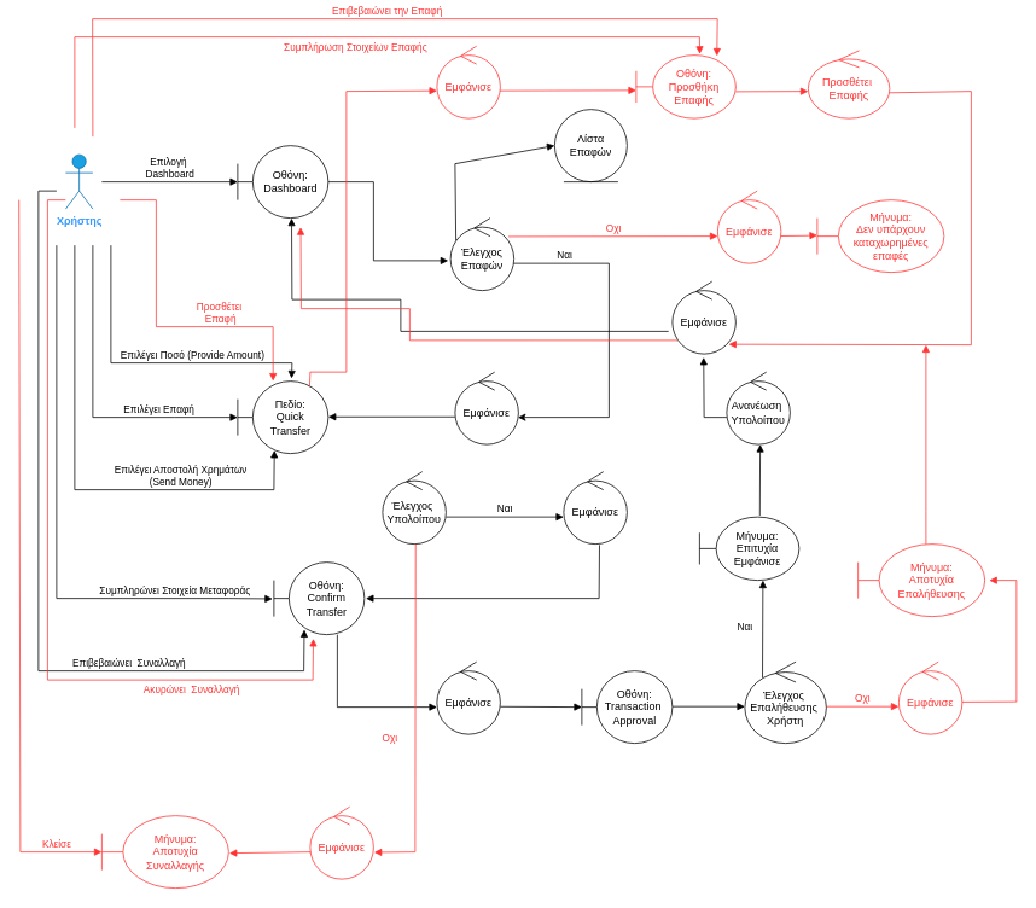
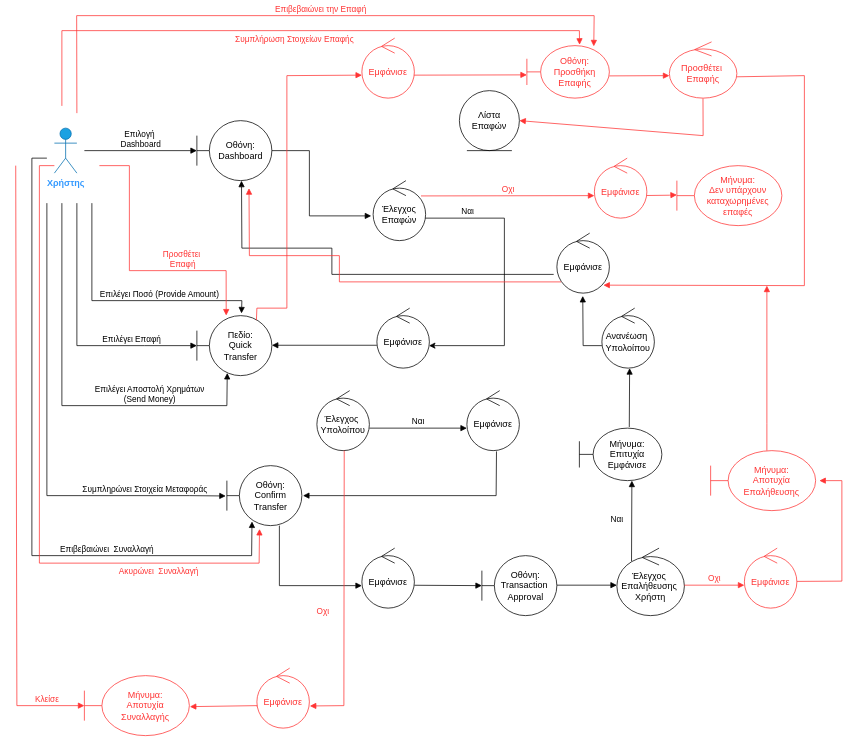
  <mxCell id="0" />
  <mxCell id="1" parent="0" />
  <mxCell id="2" value="&lt;b&gt;&lt;font color=&quot;#3399ff&quot;&gt;Χρήστης&lt;/font&gt;&lt;/b&gt;" style="shape=umlActor;verticalLabelPosition=bottom;verticalAlign=top;html=1;fillColor=#1ba1e2;strokeColor=#006EAF;fontColor=#ffffff;" parent="1" vertex="1"><mxGeometry x="72" y="170" width="30" height="60" as="geometry" /></mxCell>
  <mxCell id="3" value="Επιλογή&amp;nbsp;&lt;br&gt;Dashboard" style="html=1;verticalAlign=bottom;endArrow=block;rounded=0;" parent="1" edge="1"><mxGeometry width="80" relative="1" as="geometry"><mxPoint x="112" y="200" as="sourcePoint" /><mxPoint x="262" y="200" as="targetPoint" /></mxGeometry></mxCell>
  <mxCell id="4" value="Οθόνη:&lt;br&gt;Dashboard" style="shape=umlBoundary;whiteSpace=wrap;html=1;" parent="1" vertex="1"><mxGeometry x="262" y="160" width="100" height="80" as="geometry" /></mxCell>
  <mxCell id="5" value="&lt;br&gt;" style="html=1;verticalAlign=bottom;endArrow=block;rounded=0;entryX=-0.036;entryY=0.588;entryDx=0;entryDy=0;entryPerimeter=0;" parent="1" target="8" edge="1"><mxGeometry width="80" relative="1" as="geometry"><mxPoint x="362" y="200" as="sourcePoint" /><mxPoint x="502" y="287" as="targetPoint" /><Array as="points"><mxPoint x="412" y="200" /><mxPoint x="412" y="287" /></Array></mxGeometry></mxCell>
  <mxCell id="6" value="" style="edgeStyle=orthogonalEdgeStyle;rounded=0;orthogonalLoop=1;jettySize=auto;html=1;entryX=0.993;entryY=0.625;entryDx=0;entryDy=0;entryPerimeter=0;" parent="1" target="12" edge="1"><mxGeometry relative="1" as="geometry"><mxPoint x="562" y="280" as="sourcePoint" /><mxPoint x="612" y="460" as="targetPoint" /><Array as="points"><mxPoint x="562" y="290" /><mxPoint x="672" y="290" /><mxPoint x="672" y="460" /></Array></mxGeometry></mxCell>
  <mxCell id="7" value="Ναι" style="edgeLabel;html=1;align=center;verticalAlign=middle;resizable=0;points=[];" parent="6" vertex="1" connectable="0"><mxGeometry x="0.142" y="1" relative="1" as="geometry"><mxPoint x="-51" y="-113" as="offset" /></mxGeometry></mxCell>
  <mxCell id="8" value="Έλεγχος&lt;br&gt;Επαφών" style="ellipse;shape=umlControl;whiteSpace=wrap;html=1;" parent="1" vertex="1"><mxGeometry x="497" y="240" width="70" height="80" as="geometry" /></mxCell>
- <mxCell id="9" value="&lt;br&gt;" style="html=1;verticalAlign=bottom;endArrow=block;rounded=0;entryX=0;entryY=0.5;entryDx=0;entryDy=0;exitX=0.086;exitY=0.311;exitDx=0;exitDy=0;exitPerimeter=0;" parent="1" source="8" target="10" edge="1"><mxGeometry width="80" relative="1" as="geometry"><mxPoint x="502" y="260" as="sourcePoint" /><mxPoint x="531.5" y="160" as="targetPoint" /><Array as="points"><mxPoint x="502" y="180" /></Array></mxGeometry></mxCell>
  <mxCell id="10" value="Λίστα Επαφών" style="ellipse;shape=umlEntity;whiteSpace=wrap;html=1;" parent="1" vertex="1"><mxGeometry x="612" y="120" width="80" height="80" as="geometry" /></mxCell>
  <mxCell id="11" value="Επιλέγει Επαφή" style="html=1;verticalAlign=bottom;endArrow=block;rounded=0;" parent="1" edge="1"><mxGeometry x="0.5" width="80" relative="1" as="geometry"><mxPoint x="102" y="270" as="sourcePoint" /><mxPoint x="262" y="460" as="targetPoint" /><Array as="points"><mxPoint x="102" y="460" /><mxPoint x="192" y="460" /></Array><mxPoint as="offset" /></mxGeometry></mxCell>
  <mxCell id="12" value="Εμφάνισε" style="ellipse;shape=umlControl;whiteSpace=wrap;html=1;" parent="1" vertex="1"><mxGeometry x="502" y="410" width="70" height="80" as="geometry" /></mxCell>
  <mxCell id="13" value="&lt;br&gt;" style="html=1;verticalAlign=bottom;endArrow=block;rounded=0;exitX=0;exitY=0.619;exitDx=0;exitDy=0;exitPerimeter=0;" parent="1" source="12" edge="1"><mxGeometry width="80" relative="1" as="geometry"><mxPoint x="482" y="460" as="sourcePoint" /><mxPoint x="362" y="459.5" as="targetPoint" /></mxGeometry></mxCell>
  <mxCell id="14" value="Πεδίο:&lt;br&gt;Quick &lt;br&gt;Transfer" style="shape=umlBoundary;whiteSpace=wrap;html=1;" parent="1" vertex="1"><mxGeometry x="262" y="420" width="100" height="80" as="geometry" /></mxCell>
  <mxCell id="15" value="Επιλέγει Ποσό (Provide Amount)" style="html=1;verticalAlign=bottom;endArrow=block;rounded=0;entryX=0.595;entryY=-0.037;entryDx=0;entryDy=0;entryPerimeter=0;" parent="1" target="14" edge="1"><mxGeometry x="0.268" width="80" relative="1" as="geometry"><mxPoint x="122" y="270" as="sourcePoint" /><mxPoint x="312" y="340" as="targetPoint" /><Array as="points"><mxPoint x="122" y="400" /><mxPoint x="322" y="400" /></Array><mxPoint as="offset" /></mxGeometry></mxCell>
  <mxCell id="16" value="Επιλέγει Αποστολή Χρημάτων &lt;br&gt;(Send Money)" style="html=1;verticalAlign=bottom;endArrow=block;rounded=0;entryX=0.405;entryY=0.956;entryDx=0;entryDy=0;entryPerimeter=0;" parent="1" target="14" edge="1"><mxGeometry x="0.452" width="80" relative="1" as="geometry"><mxPoint x="82" y="270" as="sourcePoint" /><mxPoint x="302" y="660" as="targetPoint" /><Array as="points"><mxPoint x="82" y="540" /><mxPoint x="302" y="540" /></Array><mxPoint as="offset" /></mxGeometry></mxCell>
  <mxCell id="17" value="Οθόνη:&lt;br&gt;Confirm&lt;br&gt;Transfer" style="shape=umlBoundary;whiteSpace=wrap;html=1;" parent="1" vertex="1"><mxGeometry x="302" y="620" width="100" height="80" as="geometry" /></mxCell>
  <mxCell id="18" value="Έλεγχος&amp;nbsp;&lt;br&gt;Υπολοίπου" style="ellipse;shape=umlControl;whiteSpace=wrap;html=1;" parent="1" vertex="1"><mxGeometry x="422" y="520" width="70" height="80" as="geometry" /></mxCell>
  <mxCell id="19" value="Ναι" style="html=1;verticalAlign=bottom;endArrow=block;rounded=0;" parent="1" edge="1"><mxGeometry width="80" relative="1" as="geometry"><mxPoint x="492" y="570" as="sourcePoint" /><mxPoint x="622" y="570" as="targetPoint" /></mxGeometry></mxCell>
  <mxCell id="20" value="Εμφάνισε" style="ellipse;shape=umlControl;whiteSpace=wrap;html=1;" parent="1" vertex="1"><mxGeometry x="622" y="520" width="70" height="80" as="geometry" /></mxCell>
  <mxCell id="21" value="" style="html=1;verticalAlign=bottom;endArrow=block;rounded=0;exitX=0.564;exitY=1.013;exitDx=0;exitDy=0;exitPerimeter=0;entryX=1.015;entryY=0.5;entryDx=0;entryDy=0;entryPerimeter=0;" parent="1" source="20" target="17" edge="1"><mxGeometry x="0.188" y="-10" width="80" relative="1" as="geometry"><mxPoint x="552" y="659.5" as="sourcePoint" /><mxPoint x="442" y="660" as="targetPoint" /><Array as="points"><mxPoint x="661" y="660" /></Array><mxPoint as="offset" /></mxGeometry></mxCell>
  <mxCell id="22" value="Συμπληρώνει Στοιχεία Μεταφοράς&amp;nbsp;" style="html=1;verticalAlign=bottom;endArrow=block;rounded=0;entryX=-0.015;entryY=0.506;entryDx=0;entryDy=0;entryPerimeter=0;" parent="1" target="17" edge="1"><mxGeometry x="0.661" width="80" relative="1" as="geometry"><mxPoint x="62" y="270" as="sourcePoint" /><mxPoint x="372" y="750" as="targetPoint" /><Array as="points"><mxPoint x="62" y="270" /><mxPoint x="62" y="660" /><mxPoint x="252" y="660" /></Array><mxPoint as="offset" /></mxGeometry></mxCell>
  <mxCell id="23" value="Επιβεβαιώνει&amp;nbsp; Συναλλαγή" style="html=1;verticalAlign=bottom;endArrow=block;rounded=0;entryX=0.335;entryY=0.931;entryDx=0;entryDy=0;entryPerimeter=0;" parent="1" target="17" edge="1"><mxGeometry x="0.463" width="80" relative="1" as="geometry"><mxPoint x="62" y="210" as="sourcePoint" /><mxPoint x="342" y="740" as="targetPoint" /><Array as="points"><mxPoint x="42" y="210" /><mxPoint x="42" y="740" /><mxPoint x="335" y="740" /></Array><mxPoint as="offset" /></mxGeometry></mxCell>
  <mxCell id="24" value="" style="html=1;verticalAlign=bottom;endArrow=block;rounded=0;" parent="1" edge="1"><mxGeometry width="80" relative="1" as="geometry"><mxPoint x="372" y="700" as="sourcePoint" /><mxPoint x="482" y="780" as="targetPoint" /><Array as="points"><mxPoint x="372" y="780" /></Array></mxGeometry></mxCell>
  <mxCell id="25" value="Εμφάνισε" style="ellipse;shape=umlControl;whiteSpace=wrap;html=1;" parent="1" vertex="1"><mxGeometry x="482" y="730" width="70" height="80" as="geometry" /></mxCell>
  <mxCell id="26" value="Οθόνη:&lt;br&gt;Transaction&amp;nbsp;&lt;br&gt;Approval" style="shape=umlBoundary;whiteSpace=wrap;html=1;" parent="1" vertex="1"><mxGeometry x="642" y="740" width="100" height="80" as="geometry" /></mxCell>
  <mxCell id="27" value="" style="html=1;verticalAlign=bottom;endArrow=block;rounded=0;exitX=1;exitY=0.619;exitDx=0;exitDy=0;exitPerimeter=0;" parent="1" source="25" edge="1"><mxGeometry width="80" relative="1" as="geometry"><mxPoint x="602" y="779.5" as="sourcePoint" /><mxPoint x="642" y="780" as="targetPoint" /></mxGeometry></mxCell>
  <mxCell id="28" value="Έλεγχος&amp;nbsp;&lt;br&gt;Επαλήθευσης&amp;nbsp;&lt;br&gt;Χρήστη" style="ellipse;shape=umlControl;whiteSpace=wrap;html=1;" parent="1" vertex="1"><mxGeometry x="822" y="730" width="90" height="90" as="geometry" /></mxCell>
  <mxCell id="29" value="" style="html=1;verticalAlign=bottom;endArrow=block;rounded=0;exitX=0.605;exitY=-0.021;exitDx=0;exitDy=0;exitPerimeter=0;" parent="1" source="31" edge="1"><mxGeometry width="80" relative="1" as="geometry"><mxPoint x="882" y="360" as="sourcePoint" /><mxPoint x="839" y="490" as="targetPoint" /></mxGeometry></mxCell>
  <mxCell id="30" value="Ναι&lt;br&gt;" style="html=1;verticalAlign=bottom;endArrow=block;rounded=0;exitX=0.217;exitY=0.194;exitDx=0;exitDy=0;exitPerimeter=0;" parent="1" source="28" edge="1"><mxGeometry x="-0.118" y="20" width="80" relative="1" as="geometry"><mxPoint x="792" y="630" as="sourcePoint" /><mxPoint x="842" y="640" as="targetPoint" /><mxPoint as="offset" /></mxGeometry></mxCell>
  <mxCell id="31" value="Μήνυμα:&lt;br&gt;Επιτυχία&lt;br&gt;Εμφάνισε&lt;br&gt;" style="shape=umlBoundary;whiteSpace=wrap;html=1;" parent="1" vertex="1"><mxGeometry x="772" y="570" width="110" height="70" as="geometry" /></mxCell>
  <mxCell id="32" value="Ανανέωση&amp;nbsp;&lt;br&gt;Υπολοίπου" style="ellipse;shape=umlControl;whiteSpace=wrap;html=1;" parent="1" vertex="1"><mxGeometry x="802" y="410" width="70" height="80" as="geometry" /></mxCell>
  <mxCell id="33" value="Εμφάνισε" style="ellipse;shape=umlControl;whiteSpace=wrap;html=1;" parent="1" vertex="1"><mxGeometry x="742" y="310" width="70" height="80" as="geometry" /></mxCell>
  <mxCell id="34" value="" style="html=1;verticalAlign=bottom;endArrow=block;rounded=0;entryX=0.493;entryY=1.047;entryDx=0;entryDy=0;entryPerimeter=0;exitX=0;exitY=0.625;exitDx=0;exitDy=0;exitPerimeter=0;" parent="1" source="32" target="33" edge="1"><mxGeometry width="80" relative="1" as="geometry"><mxPoint x="782" y="460" as="sourcePoint" /><mxPoint x="832" y="390" as="targetPoint" /><Array as="points"><mxPoint x="777" y="460" /></Array></mxGeometry></mxCell>
  <mxCell id="35" value="" style="html=1;verticalAlign=bottom;endArrow=block;rounded=0;" parent="1" edge="1"><mxGeometry width="80" relative="1" as="geometry"><mxPoint x="742" y="779.38" as="sourcePoint" /><mxPoint x="822" y="779.38" as="targetPoint" /></mxGeometry></mxCell>
  <mxCell id="36" value="" style="html=1;verticalAlign=bottom;endArrow=block;rounded=0;exitX=-0.061;exitY=0.688;exitDx=0;exitDy=0;exitPerimeter=0;entryX=0.595;entryY=1.002;entryDx=0;entryDy=0;entryPerimeter=0;" parent="1" source="33" target="4" edge="1"><mxGeometry width="80" relative="1" as="geometry"><mxPoint x="262" y="290" as="sourcePoint" /><mxPoint x="342" y="290" as="targetPoint" /><Array as="points"><mxPoint x="442" y="365" /><mxPoint x="442" y="330" /><mxPoint x="322" y="330" /></Array></mxGeometry></mxCell>
  <mxCell id="37" value="&lt;font color=&quot;#ff3333&quot;&gt;Οχι&lt;/font&gt;" style="html=1;verticalAlign=bottom;endArrow=block;rounded=0;strokeColor=#FF3333;exitX=0.912;exitY=0.255;exitDx=0;exitDy=0;exitPerimeter=0;" parent="1" source="8" edge="1"><mxGeometry width="80" relative="1" as="geometry"><mxPoint x="712" y="260" as="sourcePoint" /><mxPoint x="792" y="260" as="targetPoint" /></mxGeometry></mxCell>
  <mxCell id="38" value="&lt;font color=&quot;#ff3333&quot;&gt;Προσθέτει&amp;nbsp;&lt;br&gt;Επαφή&lt;br&gt;&lt;/font&gt;" style="html=1;verticalAlign=bottom;endArrow=block;rounded=0;strokeColor=#FF3333;entryX=0.391;entryY=-0.002;entryDx=0;entryDy=0;entryPerimeter=0;" parent="1" target="14" edge="1"><mxGeometry x="0.356" width="80" relative="1" as="geometry"><mxPoint x="132" y="220" as="sourcePoint" /><mxPoint x="792" y="110" as="targetPoint" /><Array as="points"><mxPoint x="172" y="220" /><mxPoint x="172" y="360" /><mxPoint x="301" y="360" /></Array><mxPoint x="1" as="offset" /></mxGeometry></mxCell>
  <mxCell id="39" value="" style="html=1;verticalAlign=bottom;endArrow=block;rounded=0;fontColor=#FF3333;strokeColor=#FF3333;exitX=0.794;exitY=0.075;exitDx=0;exitDy=0;exitPerimeter=0;entryX=0.002;entryY=0.617;entryDx=0;entryDy=0;entryPerimeter=0;" parent="1" source="14" target="43" edge="1"><mxGeometry width="80" relative="1" as="geometry"><mxPoint x="342" y="410" as="sourcePoint" /><mxPoint x="382" y="110" as="targetPoint" /><Array as="points"><mxPoint x="342" y="410" /><mxPoint x="382" y="410" /><mxPoint x="382" y="100" /></Array></mxGeometry></mxCell>
  <mxCell id="40" value="&lt;font color=&quot;#ff3333&quot;&gt;Μήνυμα:&lt;br&gt;Δεν υπάρχουν καταχωρημένες επαφές&lt;/font&gt;" style="shape=umlBoundary;whiteSpace=wrap;html=1;strokeColor=#FF3333;" parent="1" vertex="1"><mxGeometry x="902" y="220" width="140" height="80" as="geometry" /></mxCell>
  <mxCell id="41" value="" style="html=1;verticalAlign=bottom;endArrow=block;rounded=0;strokeColor=#FF3333;exitX=0.989;exitY=0.617;exitDx=0;exitDy=0;exitPerimeter=0;startArrow=none;" parent="1" source="43" edge="1"><mxGeometry width="80" relative="1" as="geometry"><mxPoint x="497" y="100.4" as="sourcePoint" /><mxPoint x="702" y="99" as="targetPoint" /></mxGeometry></mxCell>
  <mxCell id="42" value="&lt;font color=&quot;#ff3333&quot;&gt;Οθόνη:&lt;br&gt;Προσθήκη&lt;br&gt;Επαφής&lt;br&gt;&lt;/font&gt;" style="shape=umlBoundary;whiteSpace=wrap;html=1;strokeColor=#FF3333;" parent="1" vertex="1"><mxGeometry x="702" y="60" width="110" height="70" as="geometry" /></mxCell>
  <mxCell id="43" value="&lt;font color=&quot;#ff3333&quot;&gt;Εμφάνισε&lt;/font&gt;" style="ellipse;shape=umlControl;whiteSpace=wrap;html=1;strokeColor=#FF3333;" parent="1" vertex="1"><mxGeometry x="482" y="50" width="70" height="80" as="geometry" /></mxCell>
  <mxCell id="44" value="" style="html=1;verticalAlign=bottom;endArrow=block;rounded=0;strokeColor=#FF3333;exitX=0.989;exitY=0.617;exitDx=0;exitDy=0;exitPerimeter=0;startArrow=none;entryX=0.639;entryY=-0.017;entryDx=0;entryDy=0;entryPerimeter=0;" parent="1" target="42" edge="1"><mxGeometry width="80" relative="1" as="geometry"><mxPoint x="82" y="140.36" as="sourcePoint" /><mxPoint x="752" y="40" as="targetPoint" /><Array as="points"><mxPoint x="82" y="40" /><mxPoint x="772" y="40" /></Array></mxGeometry></mxCell>
  <mxCell id="45" value="Συμπλήρωση Στοιχείων Επαφής" style="edgeLabel;html=1;align=center;verticalAlign=middle;resizable=0;points=[];fontColor=#FF3333;" parent="44" vertex="1" connectable="0"><mxGeometry x="0.26" y="-2" relative="1" as="geometry"><mxPoint x="-100" y="8" as="offset" /></mxGeometry></mxCell>
  <mxCell id="46" value="" style="html=1;verticalAlign=bottom;endArrow=block;rounded=0;strokeColor=#FF3333;startArrow=none;entryX=0.811;entryY=0.014;entryDx=0;entryDy=0;entryPerimeter=0;" parent="1" target="42" edge="1"><mxGeometry width="80" relative="1" as="geometry"><mxPoint x="102" y="150" as="sourcePoint" /><mxPoint x="792" y="38.81" as="targetPoint" /><Array as="points"><mxPoint x="101.71" y="20" /><mxPoint x="791.71" y="20" /></Array></mxGeometry></mxCell>
  <mxCell id="47" value="Επιβεβαιώνει την Επαφή" style="edgeLabel;html=1;align=center;verticalAlign=middle;resizable=0;points=[];fontColor=#FF3333;" parent="46" vertex="1" connectable="0"><mxGeometry x="0.26" y="-2" relative="1" as="geometry"><mxPoint x="-87" y="-12" as="offset" /></mxGeometry></mxCell>
  <mxCell id="48" value="&lt;font color=&quot;#ff3333&quot;&gt;Προσθέτει&amp;nbsp;&lt;br&gt;Επαφής&lt;br&gt;&lt;/font&gt;" style="ellipse;shape=umlControl;whiteSpace=wrap;html=1;strokeColor=#FF3333;" parent="1" vertex="1"><mxGeometry x="892" y="55" width="90" height="75" as="geometry" /></mxCell>
  <mxCell id="49" value="" style="html=1;verticalAlign=bottom;endArrow=block;rounded=0;strokeColor=#FF3333;exitX=0.989;exitY=0.617;exitDx=0;exitDy=0;exitPerimeter=0;startArrow=none;" parent="1" edge="1"><mxGeometry width="80" relative="1" as="geometry"><mxPoint x="812" y="100.36" as="sourcePoint" /><mxPoint x="892" y="100" as="targetPoint" /></mxGeometry></mxCell>
+ <mxCell id="50" value="" style="html=1;verticalAlign=bottom;endArrow=block;rounded=0;strokeColor=#FF3333;exitX=0.498;exitY=1.006;exitDx=0;exitDy=0;exitPerimeter=0;startArrow=none;entryX=1;entryY=0.5;entryDx=0;entryDy=0;" parent="1" source="48" target="10" edge="1"><mxGeometry width="80" relative="1" as="geometry"><mxPoint x="812" y="150.36" as="sourcePoint" /><mxPoint x="892" y="150" as="targetPoint" /><Array as="points"><mxPoint x="937" y="180" /></Array></mxGeometry></mxCell>
  <mxCell id="51" value="" style="html=1;verticalAlign=bottom;endArrow=block;rounded=0;strokeColor=#FF3333;exitX=0.998;exitY=0.621;exitDx=0;exitDy=0;exitPerimeter=0;startArrow=none;entryX=0.886;entryY=0.867;entryDx=0;entryDy=0;entryPerimeter=0;" parent="1" source="48" target="33" edge="1"><mxGeometry width="80" relative="1" as="geometry"><mxPoint x="1012" y="160.36" as="sourcePoint" /><mxPoint x="972" y="350" as="targetPoint" /><Array as="points"><mxPoint x="1072" y="100" /><mxPoint x="1072" y="380" /></Array></mxGeometry></mxCell>
  <mxCell id="52" value="" style="html=1;verticalAlign=bottom;endArrow=block;rounded=0;exitX=-0.061;exitY=0.688;exitDx=0;exitDy=0;exitPerimeter=0;entryX=0.595;entryY=1.002;entryDx=0;entryDy=0;entryPerimeter=0;strokeColor=#FF3333;" parent="1" edge="1"><mxGeometry width="80" relative="1" as="geometry"><mxPoint x="747.73" y="375.04" as="sourcePoint" /><mxPoint x="331.5" y="250.16" as="targetPoint" /><Array as="points"><mxPoint x="452" y="375" /><mxPoint x="452" y="340" /><mxPoint x="332" y="340" /></Array></mxGeometry></mxCell>
  <mxCell id="53" value="&lt;font color=&quot;#ff3333&quot;&gt;Οχι&lt;/font&gt;" style="html=1;verticalAlign=bottom;endArrow=block;rounded=0;strokeColor=#FF3333;exitX=0.521;exitY=0.999;exitDx=0;exitDy=0;exitPerimeter=0;entryX=1.009;entryY=0.631;entryDx=0;entryDy=0;entryPerimeter=0;" parent="1" source="18" target="57" edge="1"><mxGeometry x="0.156" y="-28" width="80" relative="1" as="geometry"><mxPoint x="401.42" y="860.4" as="sourcePoint" /><mxPoint x="592" y="922" as="targetPoint" /><Array as="points"><mxPoint x="458" y="940" /></Array><mxPoint as="offset" /></mxGeometry></mxCell>
  <mxCell id="54" value="&lt;font color=&quot;#ff3333&quot;&gt;Μήνυμα:&lt;br&gt;Αποτυχία&lt;br&gt;Συναλλαγής&lt;br&gt;&lt;/font&gt;" style="shape=umlBoundary;whiteSpace=wrap;html=1;strokeColor=#FF3333;" parent="1" vertex="1"><mxGeometry x="112" y="900" width="140" height="80" as="geometry" /></mxCell>
  <mxCell id="55" value="&lt;font color=&quot;#ff3333&quot;&gt;Εμφάνισε&lt;/font&gt;" style="ellipse;shape=umlControl;whiteSpace=wrap;html=1;strokeColor=#FF3333;" parent="1" vertex="1"><mxGeometry x="792" y="210" width="70" height="80" as="geometry" /></mxCell>
  <mxCell id="56" value="" style="html=1;verticalAlign=bottom;endArrow=block;rounded=0;strokeColor=#FF3333;exitX=0.912;exitY=0.255;exitDx=0;exitDy=0;exitPerimeter=0;" parent="1" edge="1"><mxGeometry width="80" relative="1" as="geometry"><mxPoint x="862" y="259.84" as="sourcePoint" /><mxPoint x="902" y="259" as="targetPoint" /><Array as="points"><mxPoint x="892" y="259.44" /></Array></mxGeometry></mxCell>
  <mxCell id="57" value="&lt;font color=&quot;#ff3333&quot;&gt;Εμφάνισε&lt;/font&gt;" style="ellipse;shape=umlControl;whiteSpace=wrap;html=1;strokeColor=#FF3333;" parent="1" vertex="1"><mxGeometry x="342" y="890" width="70" height="80" as="geometry" /></mxCell>
  <mxCell id="58" value="&lt;font color=&quot;#ff3333&quot;&gt;Κλείσε&lt;/font&gt;" style="html=1;verticalAlign=bottom;endArrow=block;rounded=0;strokeColor=#FF3333;exitX=0.521;exitY=0.999;exitDx=0;exitDy=0;exitPerimeter=0;" parent="1" edge="1"><mxGeometry x="0.876" width="80" relative="1" as="geometry"><mxPoint x="20.47" y="220" as="sourcePoint" /><mxPoint x="112" y="940" as="targetPoint" /><Array as="points"><mxPoint y="940" x="22" /></Array><mxPoint as="offset" /></mxGeometry></mxCell>
  <mxCell id="59" value="" style="html=1;verticalAlign=bottom;endArrow=block;rounded=0;fontColor=#3399FF;strokeColor=#FF3333;entryX=1.005;entryY=0.517;entryDx=0;entryDy=0;entryPerimeter=0;" parent="1" target="54" edge="1"><mxGeometry width="80" relative="1" as="geometry"><mxPoint x="342" y="941" as="sourcePoint" /><mxPoint x="422" y="890" as="targetPoint" /><Array as="points"><mxPoint x="342" y="940" /></Array></mxGeometry></mxCell>
  <mxCell id="60" value="&lt;font color=&quot;#ff3333&quot;&gt;Ακυρώνει&amp;nbsp; Συναλλαγή&lt;/font&gt;" style="html=1;verticalAlign=bottom;endArrow=block;rounded=0;entryX=0.335;entryY=0.931;entryDx=0;entryDy=0;entryPerimeter=0;strokeColor=#FF3333;" parent="1" edge="1"><mxGeometry x="0.598" y="-20" width="80" relative="1" as="geometry"><mxPoint x="72" y="220" as="sourcePoint" /><mxPoint x="345.5" y="704.48" as="targetPoint" /><Array as="points"><mxPoint x="52" y="220" /><mxPoint x="52" y="750" /><mxPoint x="345" y="750" /></Array><mxPoint x="-1" as="offset" /></mxGeometry></mxCell>
  <mxCell id="61" value="Οχι" style="html=1;verticalAlign=bottom;endArrow=block;rounded=0;fontColor=#FF3333;strokeColor=#FF3333;" parent="1" edge="1"><mxGeometry width="80" relative="1" as="geometry"><mxPoint x="912" y="779.38" as="sourcePoint" /><mxPoint x="992" y="779.38" as="targetPoint" /></mxGeometry></mxCell>
  <mxCell id="62" value="&lt;font color=&quot;#ff3333&quot;&gt;Εμφάνισε&lt;/font&gt;" style="ellipse;shape=umlControl;whiteSpace=wrap;html=1;strokeColor=#FF3333;" parent="1" vertex="1"><mxGeometry x="992" y="730" width="70" height="80" as="geometry" /></mxCell>
  <mxCell id="63" value="&lt;font color=&quot;#ff3333&quot;&gt;Μήνυμα:&lt;br&gt;Αποτυχία&lt;br&gt;Επαλήθευσης&lt;br&gt;&lt;/font&gt;" style="shape=umlBoundary;whiteSpace=wrap;html=1;strokeColor=#FF3333;" parent="1" vertex="1"><mxGeometry x="947" y="600" width="140" height="80" as="geometry" /></mxCell>
  <mxCell id="64" value="" style="html=1;verticalAlign=bottom;endArrow=block;rounded=0;fontColor=#FF3333;strokeColor=#FF3333;" parent="1" edge="1"><mxGeometry width="80" relative="1" as="geometry"><mxPoint x="1062" y="774.37" as="sourcePoint" /><mxPoint x="1092" y="640" as="targetPoint" /><Array as="points"><mxPoint x="1122" y="774" /><mxPoint x="1122" y="640" /></Array></mxGeometry></mxCell>
  <mxCell id="65" value="" style="html=1;verticalAlign=bottom;endArrow=block;rounded=0;fontColor=#FF3333;strokeColor=#FF3333;" parent="1" edge="1"><mxGeometry width="80" relative="1" as="geometry"><mxPoint x="1022" y="600" as="sourcePoint" /><mxPoint x="1022" y="380" as="targetPoint" /><Array as="points"><mxPoint x="1022" y="564" /><mxPoint x="1022" y="430" /><mxPoint x="1022" y="390" /></Array></mxGeometry></mxCell>
